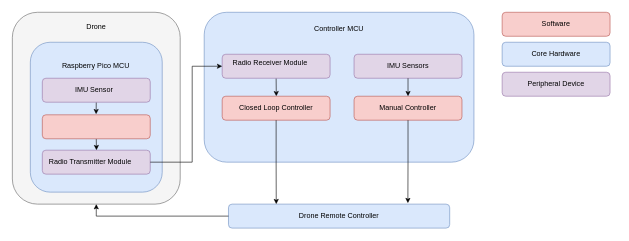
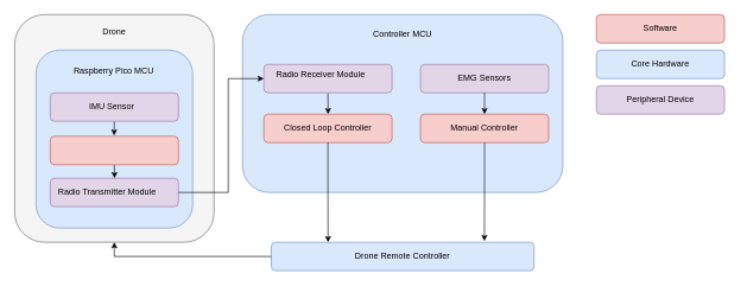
  <mxCell id="0" />
  <mxCell id="1" parent="0" />
  <mxCell id="2" value="" style="rounded=1;whiteSpace=wrap;html=1;fillColor=#f5f5f5;strokeColor=#666666;fontColor=#333333;" vertex="1" parent="1"><mxGeometry x="20" y="20" width="280" height="320" as="geometry" /></mxCell>
  <mxCell id="3" value="" style="rounded=1;whiteSpace=wrap;html=1;fillColor=#dae8fc;strokeColor=#6c8ebf;" vertex="1" parent="1"><mxGeometry x="50" y="70" width="220" height="250" as="geometry" /></mxCell>
  <mxCell id="4" value="Drone" style="text;html=1;strokeColor=none;fillColor=none;align=center;verticalAlign=middle;whiteSpace=wrap;rounded=0;" vertex="1" parent="1"><mxGeometry x="130" y="30" width="60" height="30" as="geometry" /></mxCell>
  <mxCell id="5" value="" style="group" vertex="1" connectable="0" parent="1"><mxGeometry x="70" y="250" width="180" height="40" as="geometry" /></mxCell>
  <mxCell id="6" value="" style="rounded=1;whiteSpace=wrap;html=1;fillColor=#e1d5e7;strokeColor=#9673a6;" vertex="1" parent="5"><mxGeometry width="180" height="40" as="geometry" /></mxCell>
  <mxCell id="7" value="Radio Transmitter Module" style="text;html=1;strokeColor=none;fillColor=none;align=center;verticalAlign=middle;whiteSpace=wrap;rounded=0;" vertex="1" parent="5"><mxGeometry x="5" y="10" width="150" height="20" as="geometry" /></mxCell>
  <mxCell id="8" value="" style="group" vertex="1" connectable="0" parent="1"><mxGeometry x="360" y="340" width="410" height="40" as="geometry" /></mxCell>
  <mxCell id="9" value="" style="rounded=1;whiteSpace=wrap;html=1;fillColor=#dae8fc;strokeColor=#6c8ebf;" vertex="1" parent="8"><mxGeometry x="20.5" width="369.0" height="40" as="geometry" /></mxCell>
  <mxCell id="10" value="Drone Remote Controller" style="text;html=1;strokeColor=none;fillColor=none;align=center;verticalAlign=middle;whiteSpace=wrap;rounded=0;" vertex="1" parent="8"><mxGeometry y="10" width="410.0" height="20" as="geometry" /></mxCell>
  <mxCell id="11" value="" style="group" vertex="1" connectable="0" parent="1"><mxGeometry x="827" y="120" width="200" height="40" as="geometry" /></mxCell>
  <mxCell id="12" value="" style="rounded=1;whiteSpace=wrap;html=1;fillColor=#e1d5e7;strokeColor=#9673a6;" vertex="1" parent="11"><mxGeometry x="10" width="180" height="40" as="geometry" /></mxCell>
  <mxCell id="13" value="Peripheral Device" style="text;html=1;strokeColor=none;fillColor=none;align=center;verticalAlign=middle;whiteSpace=wrap;rounded=0;" vertex="1" parent="11"><mxGeometry y="10" width="200" height="20" as="geometry" /></mxCell>
  <mxCell id="14" value="" style="group" vertex="1" connectable="0" parent="1"><mxGeometry x="827" y="70" width="200" height="40" as="geometry" /></mxCell>
  <mxCell id="15" value="" style="rounded=1;whiteSpace=wrap;html=1;fillColor=#dae8fc;strokeColor=#6c8ebf;" vertex="1" parent="14"><mxGeometry x="10" width="180" height="40" as="geometry" /></mxCell>
  <mxCell id="16" value="Core Hardware" style="text;html=1;strokeColor=none;fillColor=none;align=center;verticalAlign=middle;whiteSpace=wrap;rounded=0;" vertex="1" parent="14"><mxGeometry y="10" width="200" height="20" as="geometry" /></mxCell>
  <mxCell id="17" value="" style="group" vertex="1" connectable="0" parent="1"><mxGeometry x="827" y="20" width="200" height="40" as="geometry" /></mxCell>
  <mxCell id="18" value="" style="rounded=1;whiteSpace=wrap;html=1;fillColor=#f8cecc;strokeColor=#b85450;" vertex="1" parent="17"><mxGeometry x="10" width="180" height="40" as="geometry" /></mxCell>
  <mxCell id="19" value="Software" style="text;html=1;strokeColor=none;fillColor=none;align=center;verticalAlign=middle;whiteSpace=wrap;rounded=0;" vertex="1" parent="17"><mxGeometry y="10" width="200" height="20" as="geometry" /></mxCell>
- <mxCell id="20" value="Raspberry Pico MCU" style="text;html=1;strokeColor=none;fillColor=none;align=center;verticalAlign=middle;whiteSpace=wrap;rounded=0;" vertex="1" parent="1"><mxGeometry x="88.261" y="99.997" width="143.478" height="17.609" as="geometry" /></mxCell>
+ <mxCell id="20" value="Raspberry Pico MCU" style="text;html=1;strokeColor=none;fillColor=none;align=center;verticalAlign=middle;whiteSpace=wrap;rounded=0;" vertex="1" parent="1"><mxGeometry x="88.261" y="89.997" width="143.478" height="17.609" as="geometry" /></mxCell>
  <mxCell id="21" value="" style="group" vertex="1" connectable="0" parent="1"><mxGeometry x="70" y="191" width="180" height="40" as="geometry" /></mxCell>
  <mxCell id="22" style="edgeStyle=orthogonalEdgeStyle;rounded=0;orthogonalLoop=1;jettySize=auto;html=1;exitX=0.5;exitY=1;exitDx=0;exitDy=0;" edge="1" parent="21" source="23"><mxGeometry relative="1" as="geometry"><mxPoint x="90.294" y="59" as="targetPoint" /></mxGeometry></mxCell>
  <mxCell id="23" value="" style="rounded=1;whiteSpace=wrap;html=1;fillColor=#f8cecc;strokeColor=#b85450;container=0;" vertex="1" parent="21"><mxGeometry width="180" height="40" as="geometry" /></mxCell>
  <mxCell id="24" value="" style="group" vertex="1" connectable="0" parent="1"><mxGeometry x="69.995" y="130" width="180" height="40" as="geometry" /></mxCell>
  <mxCell id="25" style="edgeStyle=orthogonalEdgeStyle;rounded=0;orthogonalLoop=1;jettySize=auto;html=1;exitX=0.5;exitY=1;exitDx=0;exitDy=0;" edge="1" parent="24" source="26"><mxGeometry relative="1" as="geometry"><mxPoint x="89.711" y="60.0" as="targetPoint" /></mxGeometry></mxCell>
  <mxCell id="26" value="" style="rounded=1;whiteSpace=wrap;html=1;fillColor=#e1d5e7;strokeColor=#9673a6;container=0;" vertex="1" parent="24"><mxGeometry width="180" height="40" as="geometry" /></mxCell>
  <mxCell id="27" value="IMU Sensor" style="text;html=1;strokeColor=none;fillColor=none;align=center;verticalAlign=middle;whiteSpace=wrap;rounded=0;container=0;" vertex="1" parent="24"><mxGeometry x="28.696" y="8.259" width="114.783" height="23.478" as="geometry" /></mxCell>
  <mxCell id="28" value="" style="rounded=1;whiteSpace=wrap;html=1;fillColor=#dae8fc;strokeColor=#6c8ebf;" vertex="1" parent="1"><mxGeometry x="340" y="20" width="450" height="250" as="geometry" /></mxCell>
  <mxCell id="29" value="Controller MCU" style="text;html=1;strokeColor=none;fillColor=none;align=center;verticalAlign=middle;whiteSpace=wrap;rounded=0;" vertex="1" parent="1"><mxGeometry x="490" y="40" width="150" height="15" as="geometry" /></mxCell>
  <mxCell id="30" value="" style="group" vertex="1" connectable="0" parent="1"><mxGeometry x="370" y="90" width="180" height="40" as="geometry" /></mxCell>
  <mxCell id="31" style="edgeStyle=orthogonalEdgeStyle;rounded=0;orthogonalLoop=1;jettySize=auto;html=1;exitX=0.5;exitY=1;exitDx=0;exitDy=0;" edge="1" parent="30" source="32"><mxGeometry relative="1" as="geometry"><mxPoint x="90.294" y="70" as="targetPoint" /></mxGeometry></mxCell>
  <mxCell id="32" value="" style="rounded=1;whiteSpace=wrap;html=1;fillColor=#e1d5e7;strokeColor=#9673a6;" vertex="1" parent="30"><mxGeometry width="180" height="40" as="geometry" /></mxCell>
  <mxCell id="33" value="Radio Receiver Module" style="text;html=1;strokeColor=none;fillColor=none;align=center;verticalAlign=middle;whiteSpace=wrap;rounded=0;" vertex="1" parent="30"><mxGeometry x="5" y="5" width="150" height="20" as="geometry" /></mxCell>
  <mxCell id="34" value="" style="group" vertex="1" connectable="0" parent="1"><mxGeometry x="360" y="160" width="200" height="40" as="geometry" /></mxCell>
  <mxCell id="35" value="" style="rounded=1;whiteSpace=wrap;html=1;fillColor=#f8cecc;strokeColor=#b85450;" vertex="1" parent="34"><mxGeometry x="10" width="180" height="40" as="geometry" /></mxCell>
  <mxCell id="36" value="Closed Loop Controller" style="text;html=1;strokeColor=none;fillColor=none;align=center;verticalAlign=middle;whiteSpace=wrap;rounded=0;" vertex="1" parent="34"><mxGeometry y="10" width="200" height="20" as="geometry" /></mxCell>
  <mxCell id="37" value="" style="group" vertex="1" connectable="0" parent="1"><mxGeometry x="580" y="160" width="200" height="40" as="geometry" /></mxCell>
  <mxCell id="38" value="" style="rounded=1;whiteSpace=wrap;html=1;fillColor=#f8cecc;strokeColor=#b85450;" vertex="1" parent="37"><mxGeometry x="10" width="180" height="40" as="geometry" /></mxCell>
  <mxCell id="39" value="Manual Controller" style="text;html=1;strokeColor=none;fillColor=none;align=center;verticalAlign=middle;whiteSpace=wrap;rounded=0;" vertex="1" parent="37"><mxGeometry y="10" width="200" height="20" as="geometry" /></mxCell>
  <mxCell id="40" value="" style="group" vertex="1" connectable="0" parent="1"><mxGeometry x="580" y="90" width="200" height="40" as="geometry" /></mxCell>
  <mxCell id="41" value="" style="rounded=1;whiteSpace=wrap;html=1;fillColor=#e1d5e7;strokeColor=#9673a6;" vertex="1" parent="40"><mxGeometry x="10" width="180" height="40" as="geometry" /></mxCell>
- <mxCell id="42" value="IMU Sensors" style="text;html=1;strokeColor=none;fillColor=none;align=center;verticalAlign=middle;whiteSpace=wrap;rounded=0;" vertex="1" parent="40"><mxGeometry y="10" width="200" height="20" as="geometry" /></mxCell>
+ <mxCell id="42" value="EMG Sensors" style="text;html=1;strokeColor=none;fillColor=none;align=center;verticalAlign=middle;whiteSpace=wrap;rounded=0;" vertex="1" parent="40"><mxGeometry y="10" width="200" height="20" as="geometry" /></mxCell>
  <mxCell id="43" style="edgeStyle=orthogonalEdgeStyle;rounded=0;orthogonalLoop=1;jettySize=auto;html=1;exitX=0;exitY=0.5;exitDx=0;exitDy=0;entryX=0.5;entryY=1;entryDx=0;entryDy=0;" edge="1" parent="1" source="9" target="2"><mxGeometry relative="1" as="geometry" /></mxCell>
  <mxCell id="44" style="edgeStyle=orthogonalEdgeStyle;rounded=0;orthogonalLoop=1;jettySize=auto;html=1;exitX=0.5;exitY=1;exitDx=0;exitDy=0;entryX=0.216;entryY=0;entryDx=0;entryDy=0;entryPerimeter=0;" edge="1" parent="1" source="35" target="9"><mxGeometry relative="1" as="geometry" /></mxCell>
  <mxCell id="45" style="edgeStyle=orthogonalEdgeStyle;rounded=0;orthogonalLoop=1;jettySize=auto;html=1;exitX=1;exitY=0.5;exitDx=0;exitDy=0;entryX=0;entryY=0.5;entryDx=0;entryDy=0;" edge="1" parent="1" source="6" target="32"><mxGeometry relative="1" as="geometry"><Array as="points"><mxPoint x="320" y="270" /><mxPoint x="320" y="110" /></Array></mxGeometry></mxCell>
  <mxCell id="46" style="edgeStyle=orthogonalEdgeStyle;rounded=0;orthogonalLoop=1;jettySize=auto;html=1;exitX=0.5;exitY=1;exitDx=0;exitDy=0;entryX=0.5;entryY=0;entryDx=0;entryDy=0;" edge="1" parent="1" source="41" target="38"><mxGeometry relative="1" as="geometry" /></mxCell>
  <mxCell id="47" style="edgeStyle=orthogonalEdgeStyle;rounded=0;orthogonalLoop=1;jettySize=auto;html=1;exitX=0.5;exitY=1;exitDx=0;exitDy=0;entryX=0.811;entryY=-0.042;entryDx=0;entryDy=0;entryPerimeter=0;" edge="1" parent="1" source="38" target="9"><mxGeometry relative="1" as="geometry" /></mxCell>
